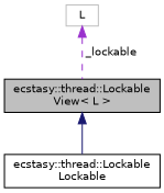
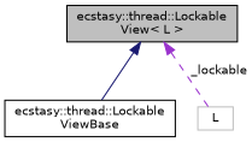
  digraph {
    node [color=black fillcolor=white fontname=Helvetica fontsize=10 shape=record style=filled]
    edge [dir=back fontname=Helvetica fontsize=10 labelfontname=Helvetica labelfontsize=10]
    n1 [fillcolor=grey75 fontcolor=black height=0.2 label="ecstasy::thread::Lockable\lView\< L \>" width=0.4]
-   n2 [height=0.2 label="ecstasy::thread::Lockable\lLockable" width=0.4]
+   n2 [height=0.2 label="ecstasy::thread::Lockable\lViewBase" width=0.4]
    n3 [color=grey75 height=0.2 label=L width=0.4]
    n1 -> n2 [color=midnightblue style=solid]
-   n3 -> n1 [color=darkorchid3 label=" _lockable" style=dashed]
+   n1 -> n3 [color=darkorchid3 label=" _lockable" style=dashed]
  }
